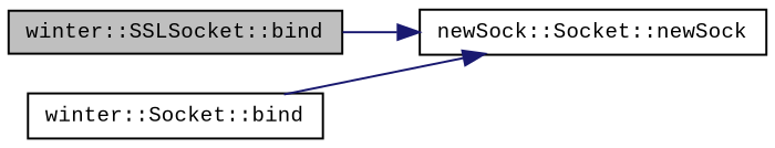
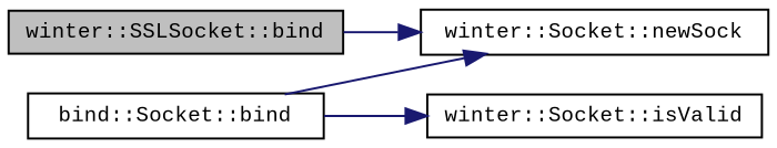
  digraph {
    fontname="Liberation Mono"
    rankdir=LR
    node [color=black fillcolor=white fontname="Liberation Mono" fontsize=10 shape=record style=filled]
    edge [color=midnightblue fontname="Liberation Mono" fontsize=10 labelfontname=Helvetica labelfontsize=10 style=solid]
    n1 [fillcolor=grey75 fontcolor=black height=0.2 label="winter::SSLSocket::bind" width=0.4]
-   n2 [height=0.2 label="newSock::Socket::newSock" width=0.4]
-   n3 [height=0.2 label="winter::Socket::bind" width=0.4]
+   n2 [height=0.2 label="winter::Socket::newSock" width=0.4]
+   n3 [height=0.2 label="bind::Socket::bind" width=0.4]
+   n4 [height=0.2 label="winter::Socket::isValid" width=0.4]
    n1 -> n2
    n3 -> n2
+   n3 -> n4
  }
